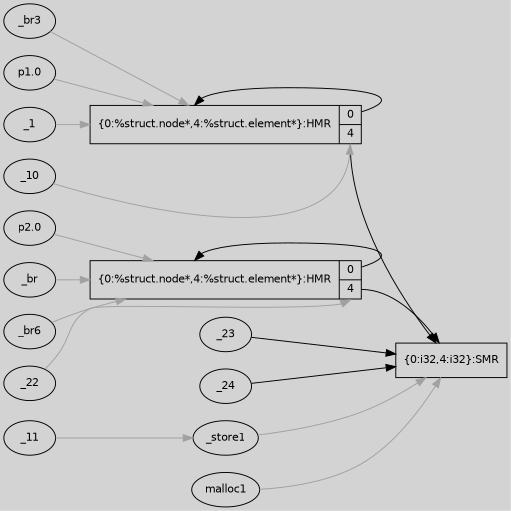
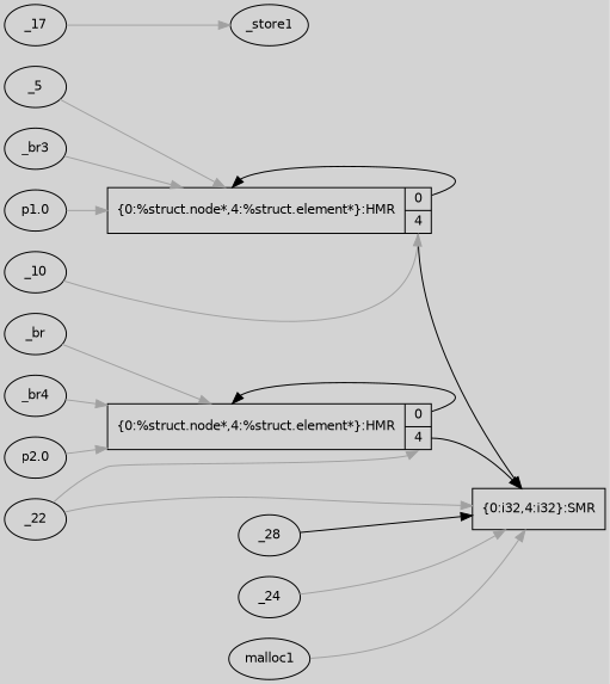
  digraph {
    bgcolor=lightgray
    fontname="DejaVu Sans"
    rankdir=LR
    node [fontname="DejaVu Sans" fontsize=11]
    edge [fontname="DejaVu Sans" arrowtail=tee color=gray63]
    n1 [label="{\{0:i32,4:i32\}:SMR}" shape=record]
    n2 [label="{\{0:%struct.node*,4:%struct.element*\}:HMR|{<s0>0|<s1>4}}" shape=record]
    n3 [label="{\{0:%struct.node*,4:%struct.element*\}:HMR|{<s0>0|<s1>4}}" shape=record]
    n4 [label=_22]
-   n5 [label=_23]
+   n5 [label=_28]
    n6 [label=_br3]
    n7 [label=_24]
    n8 [label=_store1]
    n9 [label="p1.0"]
    n10 [label="p2.0"]
    n11 [label=malloc1]
    n12 [label=_br]
-   n13 [label=_11]
-   n14 [label=_1]
-   n15 [label=_br6]
+   n13 [label=_17]
+   n14 [label=_5]
+   n15 [label=_br4]
    n16 [label=_10]
    n2 -> n1 [tailport=s1 arrowtail="" color=""]
    n2 -> n2 [tailport=s0 arrowtail="" color=""]
    n3 -> n1 [tailport=s1 arrowtail="" color=""]
    n3 -> n3 [tailport=s0 arrowtail="" color=""]
    n4 -> n3 [headport=s1]
    n5 -> n1 [color=black]
    n6 -> n2
-   n7 -> n1 [color=black]
-   n8 -> n1
+   n7 -> n1
+   n4 -> n1
    n9 -> n2
    n10 -> n3
    n11 -> n1
    n12 -> n3
    n13 -> n8
    n14 -> n2
    n15 -> n3
    n16 -> n2 [headport=s1]
  }
